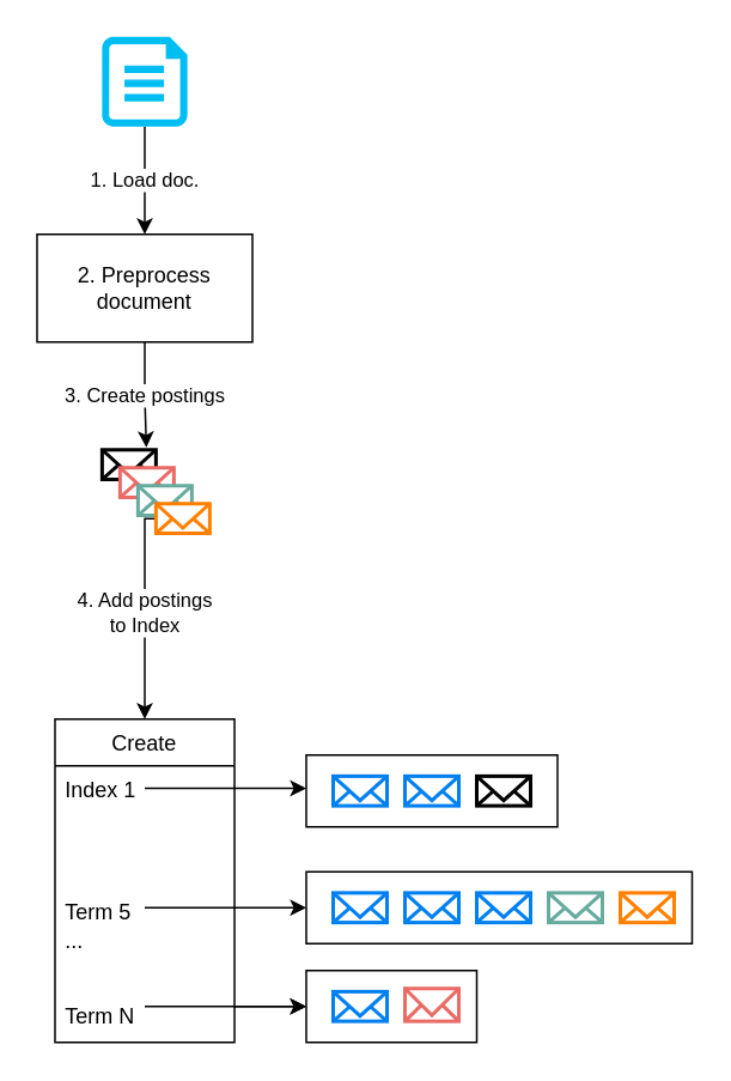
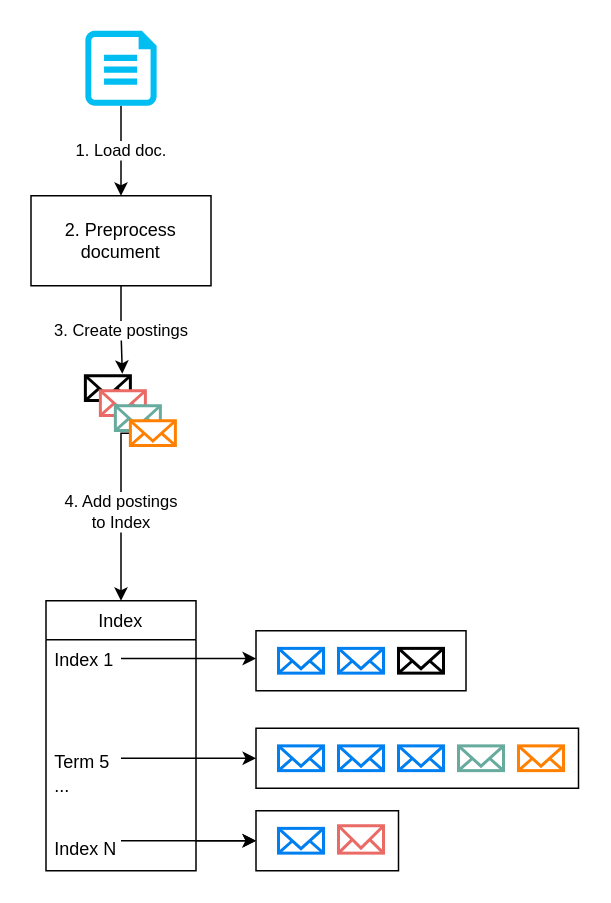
  <mxCell id="0" />
  <mxCell id="1" parent="0" />
- <mxCell id="2" value="Create" style="swimlane;fontStyle=0;childLayout=stackLayout;horizontal=1;startSize=26;fillColor=none;horizontalStack=0;resizeParent=1;resizeParentMax=0;resizeLast=0;collapsible=1;marginBottom=0;" vertex="1" parent="1"><mxGeometry x="30" y="400" width="100" height="180" as="geometry" /></mxCell>
+ <mxCell id="2" value="Index" style="swimlane;fontStyle=0;childLayout=stackLayout;horizontal=1;startSize=26;fillColor=none;horizontalStack=0;resizeParent=1;resizeParentMax=0;resizeLast=0;collapsible=1;marginBottom=0;" vertex="1" parent="1"><mxGeometry x="30" y="400" width="100" height="180" as="geometry" /></mxCell>
  <mxCell id="3" value="Index 1" style="text;strokeColor=none;fillColor=none;align=left;verticalAlign=top;spacingLeft=4;spacingRight=4;overflow=hidden;rotatable=0;points=[[0,0.5],[1,0.5]];portConstraint=eastwest;" vertex="1" parent="2"><mxGeometry y="26" width="100" height="26" as="geometry" /></mxCell>
  <mxCell id="4" value="" style="edgeStyle=orthogonalEdgeStyle;rounded=0;orthogonalLoop=1;jettySize=auto;html=1;endArrow=none;endFill=0;startArrow=classic;startFill=1;" edge="1" parent="2"><mxGeometry relative="1" as="geometry"><mxPoint x="140" y="38.5" as="sourcePoint" /><mxPoint x="100" y="38.5" as="targetPoint" /><Array as="points"><mxPoint x="50" y="38.5" /></Array></mxGeometry></mxCell>
  <mxCell id="5" value="&#10;&#10;&#10;Term 5" style="text;strokeColor=none;fillColor=none;align=left;verticalAlign=top;spacingLeft=4;spacingRight=4;overflow=hidden;rotatable=0;points=[[0,0.5],[1,0.5]];portConstraint=eastwest;" vertex="1" parent="2"><mxGeometry y="52" width="100" height="58" as="geometry" /></mxCell>
- <mxCell id="6" value="...&#10;&#10;&#10;Term N" style="text;strokeColor=none;fillColor=none;align=left;verticalAlign=top;spacingLeft=4;spacingRight=4;overflow=hidden;rotatable=0;points=[[0,0.5],[1,0.5]];portConstraint=eastwest;" vertex="1" parent="2"><mxGeometry y="110" width="100" height="70" as="geometry" /></mxCell>
+ <mxCell id="6" value="...&#10;&#10;&#10;Index N" style="text;strokeColor=none;fillColor=none;align=left;verticalAlign=top;spacingLeft=4;spacingRight=4;overflow=hidden;rotatable=0;points=[[0,0.5],[1,0.5]];portConstraint=eastwest;" vertex="1" parent="2"><mxGeometry y="110" width="100" height="70" as="geometry" /></mxCell>
  <mxCell id="7" value="" style="edgeStyle=orthogonalEdgeStyle;rounded=0;orthogonalLoop=1;jettySize=auto;html=1;endArrow=none;endFill=0;startArrow=classic;startFill=1;" edge="1" parent="2"><mxGeometry relative="1" as="geometry"><mxPoint x="140" y="160" as="sourcePoint" /><mxPoint x="100" y="160" as="targetPoint" /><Array as="points"><mxPoint x="50" y="160" /></Array></mxGeometry></mxCell>
  <mxCell id="8" value="" style="rounded=0;whiteSpace=wrap;html=1;" vertex="1" parent="1"><mxGeometry x="170" y="420" width="140" height="40" as="geometry" /></mxCell>
  <mxCell id="9" value="" style="html=1;verticalLabelPosition=bottom;align=center;labelBackgroundColor=#ffffff;verticalAlign=top;strokeWidth=2;strokeColor=#0080F0;shadow=0;dashed=0;shape=mxgraph.ios7.icons.mail;" vertex="1" parent="1"><mxGeometry x="185" y="431.75" width="30" height="16.5" as="geometry" /></mxCell>
  <mxCell id="10" value="" style="html=1;verticalLabelPosition=bottom;align=center;labelBackgroundColor=#ffffff;verticalAlign=top;strokeWidth=2;strokeColor=#0080F0;shadow=0;dashed=0;shape=mxgraph.ios7.icons.mail;" vertex="1" parent="1"><mxGeometry x="225" y="431.75" width="30" height="16.5" as="geometry" /></mxCell>
  <mxCell id="11" value="" style="html=1;verticalLabelPosition=bottom;align=center;labelBackgroundColor=#ffffff;verticalAlign=top;strokeWidth=2;strokeColor=#000000;shadow=0;dashed=0;shape=mxgraph.ios7.icons.mail;" vertex="1" parent="1"><mxGeometry x="265" y="431.75" width="30" height="16.5" as="geometry" /></mxCell>
  <mxCell id="12" value="" style="edgeStyle=orthogonalEdgeStyle;rounded=0;orthogonalLoop=1;jettySize=auto;html=1;endArrow=none;endFill=0;startArrow=classic;startFill=1;" edge="1" parent="1" source="13"><mxGeometry relative="1" as="geometry"><mxPoint x="130" y="505" as="targetPoint" /><Array as="points"><mxPoint x="80" y="505" /></Array></mxGeometry></mxCell>
  <mxCell id="13" value="" style="rounded=0;whiteSpace=wrap;html=1;" vertex="1" parent="1"><mxGeometry x="170" y="485" width="215" height="40" as="geometry" /></mxCell>
  <mxCell id="14" value="" style="html=1;verticalLabelPosition=bottom;align=center;labelBackgroundColor=#ffffff;verticalAlign=top;strokeWidth=2;strokeColor=#0080F0;shadow=0;dashed=0;shape=mxgraph.ios7.icons.mail;" vertex="1" parent="1"><mxGeometry x="185" y="496.75" width="30" height="16.5" as="geometry" /></mxCell>
  <mxCell id="15" value="" style="html=1;verticalLabelPosition=bottom;align=center;labelBackgroundColor=#ffffff;verticalAlign=top;strokeWidth=2;strokeColor=#0080F0;shadow=0;dashed=0;shape=mxgraph.ios7.icons.mail;" vertex="1" parent="1"><mxGeometry x="225" y="496.75" width="30" height="16.5" as="geometry" /></mxCell>
  <mxCell id="16" value="" style="html=1;verticalLabelPosition=bottom;align=center;labelBackgroundColor=#ffffff;verticalAlign=top;strokeWidth=2;strokeColor=#0080F0;shadow=0;dashed=0;shape=mxgraph.ios7.icons.mail;" vertex="1" parent="1"><mxGeometry x="265" y="496.75" width="30" height="16.5" as="geometry" /></mxCell>
  <mxCell id="17" value="" style="html=1;verticalLabelPosition=bottom;align=center;labelBackgroundColor=#ffffff;verticalAlign=top;strokeWidth=2;strokeColor=#67AB9F;shadow=0;dashed=0;shape=mxgraph.ios7.icons.mail;" vertex="1" parent="1"><mxGeometry x="305" y="496.75" width="30" height="16.5" as="geometry" /></mxCell>
  <mxCell id="18" value="" style="html=1;verticalLabelPosition=bottom;align=center;labelBackgroundColor=#ffffff;verticalAlign=top;strokeWidth=2;strokeColor=#FF8000;shadow=0;dashed=0;shape=mxgraph.ios7.icons.mail;" vertex="1" parent="1"><mxGeometry x="345" y="496.75" width="30" height="16.5" as="geometry" /></mxCell>
  <mxCell id="19" value="" style="rounded=0;whiteSpace=wrap;html=1;" vertex="1" parent="1"><mxGeometry x="170" y="540" width="95" height="40" as="geometry" /></mxCell>
  <mxCell id="20" value="" style="html=1;verticalLabelPosition=bottom;align=center;labelBackgroundColor=#ffffff;verticalAlign=top;strokeWidth=2;strokeColor=#0080F0;shadow=0;dashed=0;shape=mxgraph.ios7.icons.mail;" vertex="1" parent="1"><mxGeometry x="185" y="551.75" width="30" height="16.5" as="geometry" /></mxCell>
  <mxCell id="21" value="" style="html=1;verticalLabelPosition=bottom;align=center;labelBackgroundColor=#ffffff;verticalAlign=top;strokeWidth=2;strokeColor=#EA6B66;shadow=0;dashed=0;shape=mxgraph.ios7.icons.mail;" vertex="1" parent="1"><mxGeometry x="225" y="550" width="30" height="18.25" as="geometry" /></mxCell>
  <mxCell id="22" value="" style="endArrow=classic;html=1;rounded=0;entryX=0;entryY=0.5;entryDx=0;entryDy=0;edgeStyle=orthogonalEdgeStyle;" edge="1" parent="1" source="6" target="19"><mxGeometry width="50" height="50" relative="1" as="geometry"><mxPoint x="70" y="610" as="sourcePoint" /><mxPoint x="300" y="800" as="targetPoint" /><Array as="points"><mxPoint x="140" y="560" /><mxPoint x="140" y="560" /></Array></mxGeometry></mxCell>
  <mxCell id="23" value="3. Create postings" style="edgeStyle=orthogonalEdgeStyle;rounded=0;orthogonalLoop=1;jettySize=auto;html=1;entryX=0.821;entryY=-0.077;entryDx=0;entryDy=0;entryPerimeter=0;startArrow=none;startFill=0;endArrow=classic;endFill=1;" edge="1" parent="1" source="24" target="27"><mxGeometry relative="1" as="geometry" /></mxCell>
  <mxCell id="24" value="2. Preprocess document" style="whiteSpace=wrap;html=1;rounded=0;" vertex="1" parent="1"><mxGeometry x="20" y="130" width="120" height="60" as="geometry" /></mxCell>
  <mxCell id="25" value="1. Load doc." style="edgeStyle=orthogonalEdgeStyle;rounded=0;orthogonalLoop=1;jettySize=auto;html=1;exitX=0.5;exitY=1;exitDx=0;exitDy=0;exitPerimeter=0;entryX=0.5;entryY=0;entryDx=0;entryDy=0;startArrow=none;startFill=0;endArrow=classic;endFill=1;" edge="1" parent="1" source="26" target="24"><mxGeometry relative="1" as="geometry"><Array as="points"><mxPoint x="80" y="90" /><mxPoint x="80" y="90" /></Array></mxGeometry></mxCell>
  <mxCell id="26" value="" style="verticalLabelPosition=bottom;html=1;verticalAlign=top;align=center;strokeColor=none;fillColor=#00BEF2;shape=mxgraph.azure.cloud_services_configuration_file;pointerEvents=1;" vertex="1" parent="1"><mxGeometry x="56.25" y="20" width="47.5" height="50" as="geometry" /></mxCell>
  <mxCell id="27" value="" style="html=1;verticalLabelPosition=bottom;align=center;labelBackgroundColor=#ffffff;verticalAlign=top;strokeWidth=2;strokeColor=#000000;shadow=0;dashed=0;shape=mxgraph.ios7.icons.mail;" vertex="1" parent="1"><mxGeometry x="56.25" y="250" width="30" height="16.5" as="geometry" /></mxCell>
  <mxCell id="28" value="" style="html=1;verticalLabelPosition=bottom;align=center;labelBackgroundColor=#ffffff;verticalAlign=top;strokeWidth=2;strokeColor=#EA6B66;shadow=0;dashed=0;shape=mxgraph.ios7.icons.mail;" vertex="1" parent="1"><mxGeometry x="66.25" y="260" width="30" height="16.5" as="geometry" /></mxCell>
  <mxCell id="29" value="" style="html=1;verticalLabelPosition=bottom;align=center;labelBackgroundColor=#ffffff;verticalAlign=top;strokeWidth=2;strokeColor=#67AB9F;shadow=0;dashed=0;shape=mxgraph.ios7.icons.mail;" vertex="1" parent="1"><mxGeometry x="76.25" y="270" width="30" height="16.5" as="geometry" /></mxCell>
  <mxCell id="30" value="4. Add postings&lt;br&gt;to Index" style="edgeStyle=orthogonalEdgeStyle;rounded=0;orthogonalLoop=1;jettySize=auto;html=1;startArrow=none;startFill=0;endArrow=classic;endFill=1;entryX=0.5;entryY=0;entryDx=0;entryDy=0;" edge="1" parent="1" source="31" target="2"><mxGeometry relative="1" as="geometry"><mxPoint x="70" y="390" as="targetPoint" /><Array as="points"><mxPoint x="80" y="288" /><mxPoint x="80" y="400" /></Array></mxGeometry></mxCell>
  <mxCell id="31" value="" style="html=1;verticalLabelPosition=bottom;align=center;labelBackgroundColor=#ffffff;verticalAlign=top;strokeWidth=2;strokeColor=#FF8000;shadow=0;dashed=0;shape=mxgraph.ios7.icons.mail;" vertex="1" parent="1"><mxGeometry x="86.25" y="280" width="30" height="16.5" as="geometry" /></mxCell>
